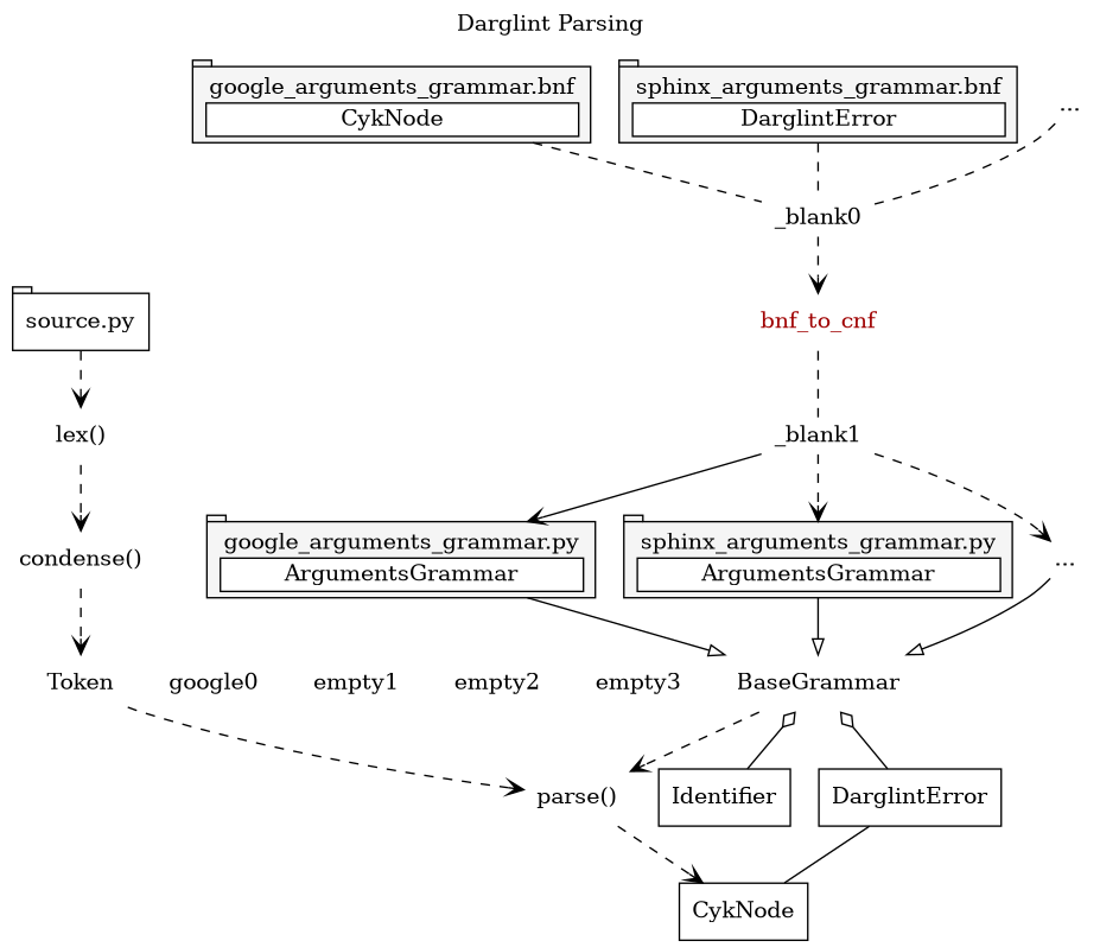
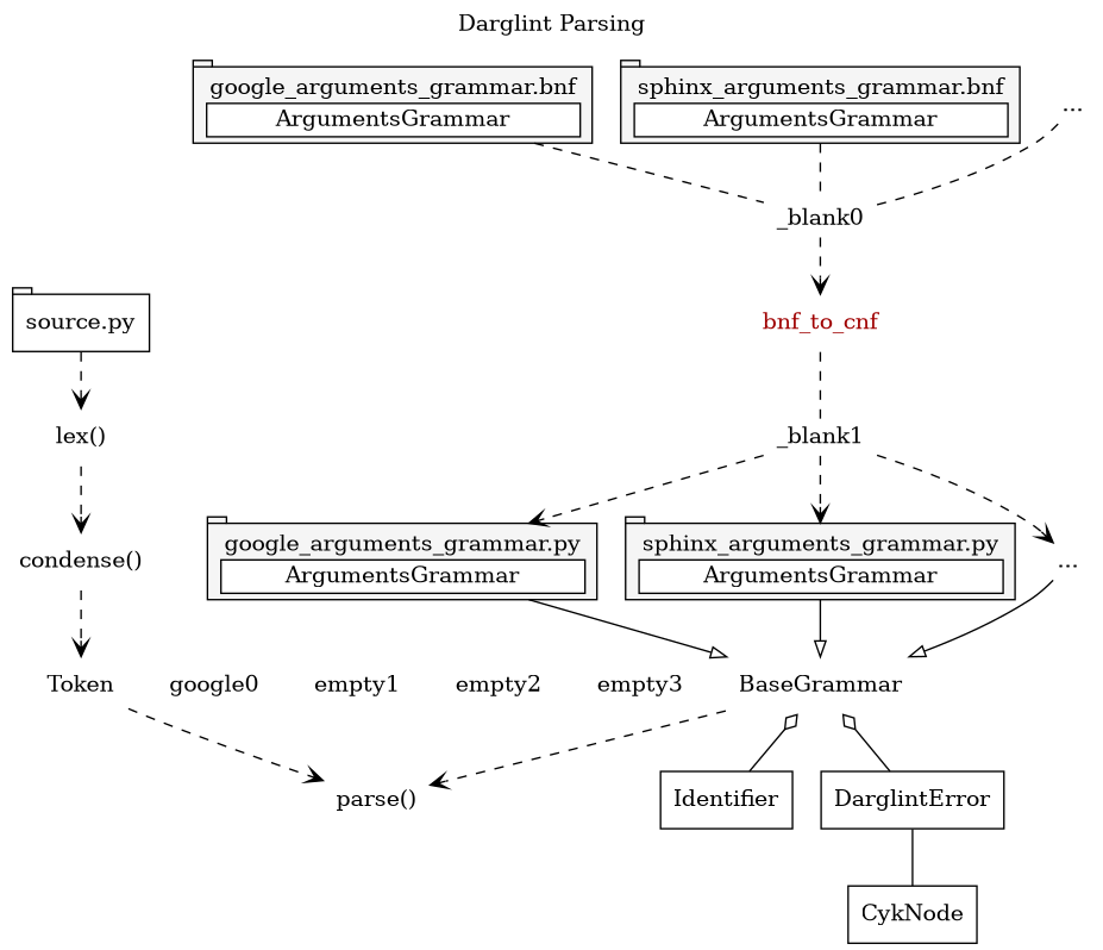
  digraph {
    label="Darglint Parsing\n "
    labelloc=top
    node [fillcolor="#ffffff" shape=none style=filled]
    edge [arrowhead=none style=dashed]
    n1 [label=google0]
    Token
    empty1
    empty2
    empty3
    BaseGrammar
    n7 [fillcolor="#f5f5f5" label=<         <table border="0" cellborder="0" cellspacing="0">           <tr><td>google_arguments_grammar.py</td></tr>           <tr><td border="1" bgcolor="#ffffff">ArgumentsGrammar</td></tr>         </table>> shape=tab]
    n8 [fillcolor="#f5f5f5" label=<         <table border="0" cellborder="0" cellspacing="0">           <tr><td>sphinx_arguments_grammar.py</td></tr>           <tr><td border="1" bgcolor="#ffffff">ArgumentsGrammar</td></tr>         </table>> shape=tab]
    n9 [fillcolor="#f5f5f5" height=0.1 label="..." width=0.1 style=""]
-   n10 [fillcolor="#f5f5f5" label=<         <table border="0" cellborder="0" cellspacing="0">           <tr><td>google_arguments_grammar.bnf</td></tr>           <tr><td border="1" bgcolor="#ffffff">CykNode</td></tr>         </table>> shape=tab]
-   n11 [fillcolor="#f5f5f5" label=<         <table border="0" cellborder="0" cellspacing="0">           <tr><td>sphinx_arguments_grammar.bnf</td></tr>           <tr><td border="1" bgcolor="#ffffff">DarglintError</td></tr>         </table>> shape=tab]
+   n10 [fillcolor="#f5f5f5" label=<         <table border="0" cellborder="0" cellspacing="0">           <tr><td>google_arguments_grammar.bnf</td></tr>           <tr><td border="1" bgcolor="#ffffff">ArgumentsGrammar</td></tr>         </table>> shape=tab]
+   n11 [fillcolor="#f5f5f5" label=<         <table border="0" cellborder="0" cellspacing="0">           <tr><td>sphinx_arguments_grammar.bnf</td></tr>           <tr><td border="1" bgcolor="#ffffff">ArgumentsGrammar</td></tr>         </table>> shape=tab]
    n12 [fillcolor="#f5f5f5" height=0.1 label="..." width=0.1 style=""]
    n13 [label="parse()"]
    Identifier [shape=rect]
    DarglintError [shape=rect]
    _blank0 [height=0.1 width=0.1]
    bnf_to_cnf [fillcolor="#f5f5f5" fontcolor="#9f0000" style=""]
    _blank1 [height=0.1 width=0.1]
    n19 [label="source.py" shape=tab]
    n20 [label="lex()"]
    n21 [label="condense()"]
    CykNode [shape=rect]
    subgraph sub_1 {
      rank=same
      n1
      Token
      empty1
      empty2
      empty3
      BaseGrammar
    }
    subgraph sub_2 {
      n7
      n8
      n9
    }
    subgraph sub_3 {
      n10
      n11
      n12
    }
    n1 -> empty1 [arrowtail=none color=white dir=both style=dotted]
    Token -> n1 [arrowtail=none color=white dir=both style=dotted]
    Token -> n13 [arrowhead=vee]
    empty1 -> empty2 [arrowtail=none color=white dir=both style=dotted]
    empty2 -> empty3 [arrowtail=none color=white dir=both style=dotted]
    empty3 -> BaseGrammar [arrowtail=none color=white dir=both style=dotted]
    BaseGrammar -> n13 [arrowhead=vee]
    BaseGrammar -> Identifier [arrowtail=odiamond dir=both style=solid]
    BaseGrammar -> DarglintError [arrowtail=odiamond dir=both style=solid]
    n7 -> BaseGrammar [arrowhead=onormal style=solid]
    n8 -> BaseGrammar [arrowhead=onormal style=solid]
    n9 -> BaseGrammar [arrowhead=onormal style=solid]
    n10 -> _blank0
    n11 -> _blank0
    n12 -> _blank0
-   n13 -> CykNode [arrowhead=vee]
    DarglintError -> CykNode [arrowtail=none dir=both style=solid]
    _blank0 -> bnf_to_cnf [arrowhead=vee]
    bnf_to_cnf -> _blank1
-   _blank1 -> n7 [arrowhead=vee style=solid]
+   _blank1 -> n7 [arrowhead=vee]
    _blank1 -> n8 [arrowhead=vee]
    _blank1 -> n9 [arrowhead=vee]
    n19 -> n20 [arrowhead=vee]
    n20 -> n21 [arrowhead=vee]
    n21 -> Token [arrowhead=vee]
  }
